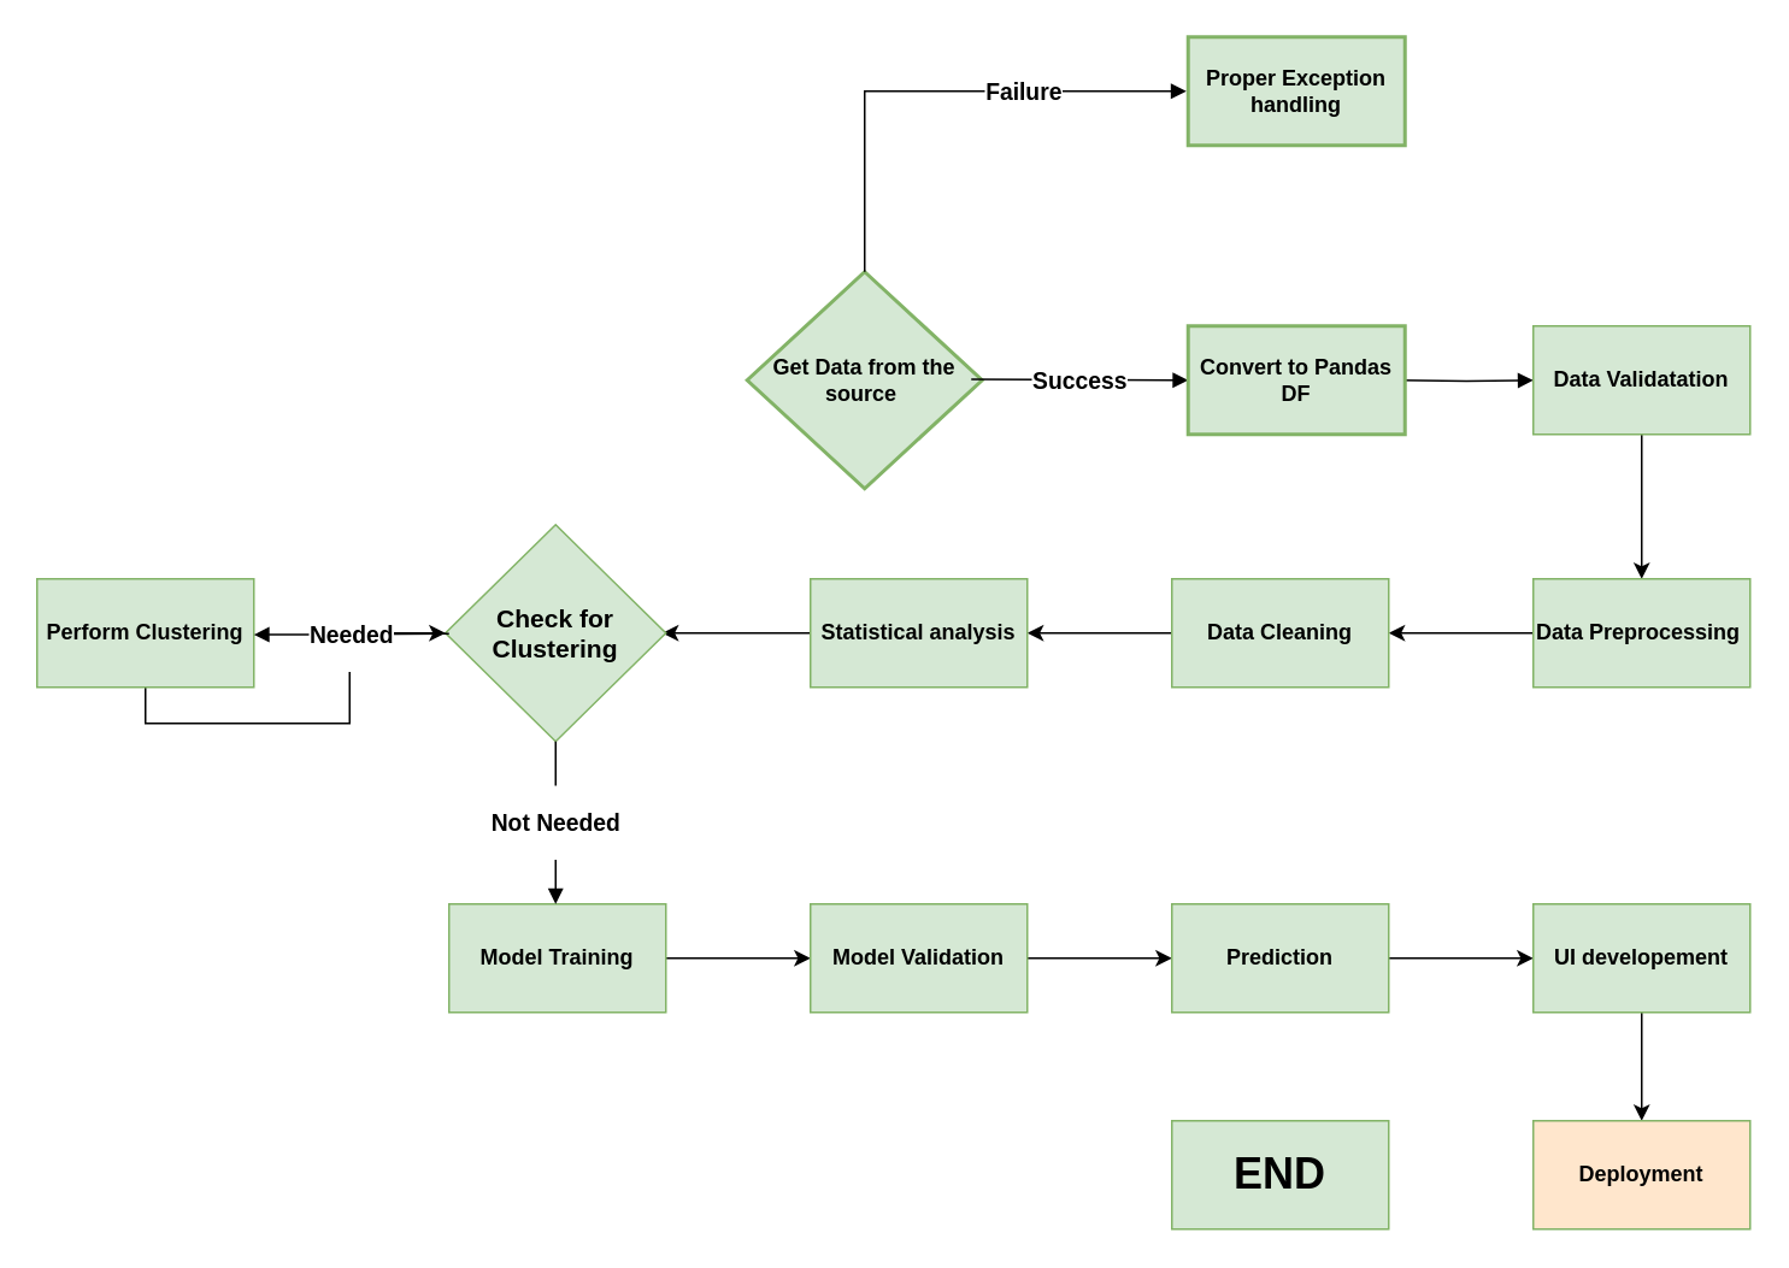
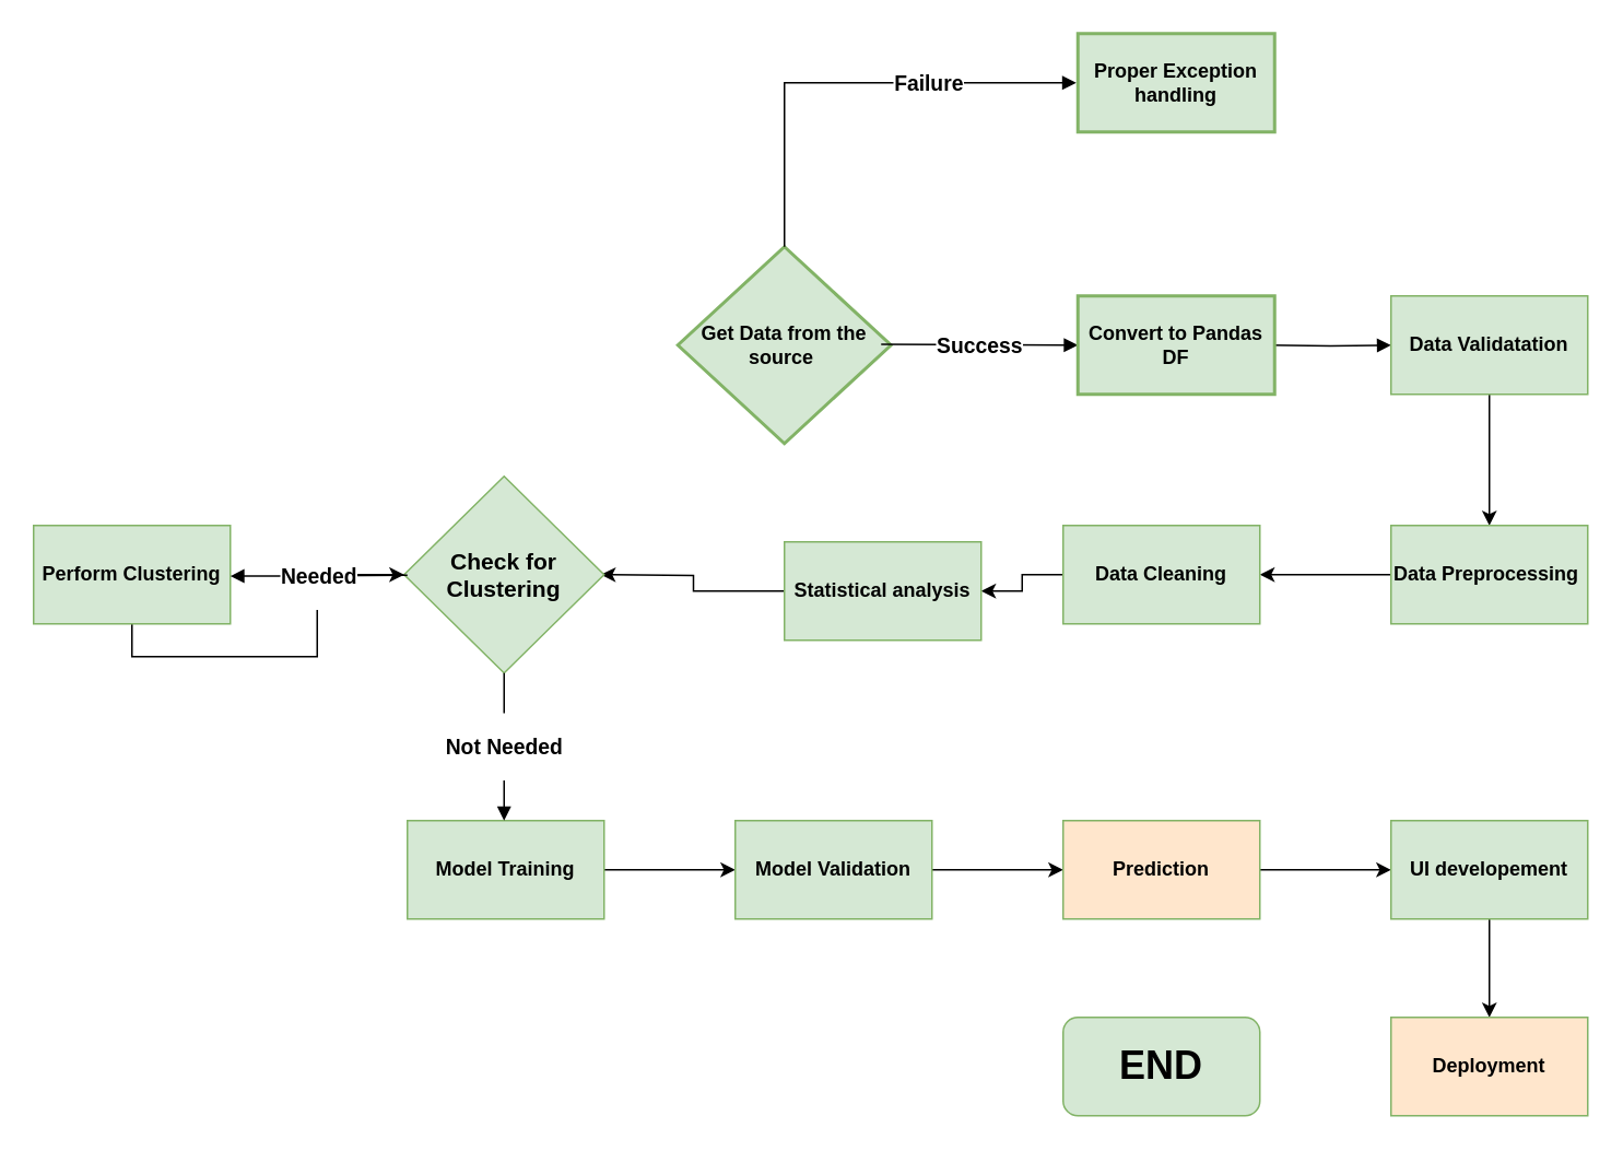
  <mxCell id="0" />
  <mxCell id="1" parent="0" />
  <mxCell id="2" value="&lt;h4&gt;Get Data from the source&amp;nbsp;&lt;/h4&gt;" style="strokeWidth=2;html=1;shape=mxgraph.flowchart.decision;whiteSpace=wrap;fillColor=#d5e8d4;strokeColor=#82b366;shadow=0;" vertex="1" parent="1"><mxGeometry x="413" y="150" width="130" height="120" as="geometry" /></mxCell>
  <mxCell id="3" value="&lt;h4&gt;Proper Exception handling&lt;/h4&gt;" style="whiteSpace=wrap;html=1;fillColor=#d5e8d4;strokeColor=#82b366;strokeWidth=2;shadow=0;" vertex="1" parent="1"><mxGeometry x="657" y="20" width="120" height="60" as="geometry" /></mxCell>
  <mxCell id="4" value="&lt;h3&gt;Failure&lt;/h3&gt;" style="endArrow=block;endFill=1;html=1;rounded=0;exitX=0.5;exitY=0;exitDx=0;exitDy=0;exitPerimeter=0;" edge="1" parent="1" source="2"><mxGeometry x="0.353" width="160" relative="1" as="geometry"><mxPoint x="483" y="20" as="sourcePoint" /><mxPoint x="656" y="50" as="targetPoint" /><Array as="points"><mxPoint x="478" y="50" /></Array><mxPoint as="offset" /></mxGeometry></mxCell>
  <mxCell id="5" value="&lt;h3&gt;&lt;b&gt;Success&lt;/b&gt;&lt;/h3&gt;" style="endArrow=block;endFill=1;html=1;rounded=0;" edge="1" parent="1"><mxGeometry width="160" relative="1" as="geometry"><mxPoint x="537" y="209.5" as="sourcePoint" /><mxPoint x="657" y="210" as="targetPoint" /></mxGeometry></mxCell>
  <mxCell id="6" value="" style="edgeStyle=orthogonalEdgeStyle;rounded=0;orthogonalLoop=1;jettySize=auto;html=1;endArrow=block;endFill=1;" edge="1" parent="1" target="8"><mxGeometry relative="1" as="geometry"><mxPoint x="773" y="210" as="sourcePoint" /></mxGeometry></mxCell>
  <mxCell id="7" value="" style="edgeStyle=orthogonalEdgeStyle;rounded=0;orthogonalLoop=1;jettySize=auto;html=1;" edge="1" parent="1" source="8" target="11"><mxGeometry relative="1" as="geometry" /></mxCell>
  <mxCell id="8" value="&lt;h4&gt;Data Validatation&lt;/h4&gt;" style="whiteSpace=wrap;html=1;fillColor=#d5e8d4;strokeColor=#82b366;" vertex="1" parent="1"><mxGeometry x="848" y="180" width="120" height="60" as="geometry" /></mxCell>
  <mxCell id="9" value="&lt;h4&gt;Convert to Pandas DF&lt;/h4&gt;" style="whiteSpace=wrap;html=1;fillColor=#d5e8d4;strokeColor=#82b366;strokeWidth=2;shadow=0;" vertex="1" parent="1"><mxGeometry x="657" y="180" width="120" height="60" as="geometry" /></mxCell>
  <mxCell id="10" value="" style="edgeStyle=orthogonalEdgeStyle;rounded=0;orthogonalLoop=1;jettySize=auto;html=1;" edge="1" parent="1" source="11" target="13"><mxGeometry relative="1" as="geometry" /></mxCell>
  <mxCell id="11" value="&lt;h4&gt;Data Preprocessing&amp;nbsp;&lt;/h4&gt;" style="whiteSpace=wrap;html=1;fillColor=#d5e8d4;strokeColor=#82b366;" vertex="1" parent="1"><mxGeometry x="848" y="320" width="120" height="60" as="geometry" /></mxCell>
  <mxCell id="12" value="" style="edgeStyle=orthogonalEdgeStyle;rounded=0;orthogonalLoop=1;jettySize=auto;html=1;" edge="1" parent="1" source="13" target="15"><mxGeometry relative="1" as="geometry" /></mxCell>
  <mxCell id="13" value="&lt;h4&gt;Data Cleaning&lt;/h4&gt;" style="whiteSpace=wrap;html=1;fillColor=#d5e8d4;strokeColor=#82b366;" vertex="1" parent="1"><mxGeometry x="648" y="320" width="120" height="60" as="geometry" /></mxCell>
  <mxCell id="14" value="" style="edgeStyle=orthogonalEdgeStyle;rounded=0;orthogonalLoop=1;jettySize=auto;html=1;" edge="1" parent="1" source="15"><mxGeometry relative="1" as="geometry"><mxPoint x="366" y="350" as="targetPoint" /></mxGeometry></mxCell>
- <mxCell id="15" value="&lt;h4&gt;Statistical analysis&lt;/h4&gt;" style="whiteSpace=wrap;html=1;fillColor=#d5e8d4;strokeColor=#82b366;" vertex="1" parent="1"><mxGeometry x="448" y="320" width="120" height="60" as="geometry" /></mxCell>
+ <mxCell id="15" value="&lt;h4&gt;Statistical analysis&lt;/h4&gt;" style="whiteSpace=wrap;html=1;fillColor=#d5e8d4;strokeColor=#82b366;" vertex="1" parent="1"><mxGeometry x="478" y="330" width="120" height="60" as="geometry" /></mxCell>
  <mxCell id="16" value="&lt;h3&gt;Check for Clustering&lt;/h3&gt;" style="rhombus;whiteSpace=wrap;html=1;fillColor=#d5e8d4;strokeColor=#82b366;" vertex="1" parent="1"><mxGeometry x="246" y="290" width="122" height="120" as="geometry" /></mxCell>
  <mxCell id="17" style="edgeStyle=orthogonalEdgeStyle;rounded=0;orthogonalLoop=1;jettySize=auto;html=1;exitX=0.5;exitY=1;exitDx=0;exitDy=0;" edge="1" parent="1" source="18" target="16"><mxGeometry relative="1" as="geometry" /></mxCell>
  <mxCell id="18" value="&lt;h4&gt;Perform Clustering&lt;/h4&gt;" style="whiteSpace=wrap;html=1;fillColor=#d5e8d4;strokeColor=#82b366;" vertex="1" parent="1"><mxGeometry x="20" y="320" width="120" height="60" as="geometry" /></mxCell>
  <mxCell id="19" value="&lt;h3&gt;&lt;b&gt;Needed&lt;/b&gt;&lt;/h3&gt;" style="endArrow=block;endFill=1;html=1;rounded=0;" edge="1" parent="1"><mxGeometry width="160" relative="1" as="geometry"><mxPoint x="248" y="350.41" as="sourcePoint" /><mxPoint x="140" y="350.91" as="targetPoint" /></mxGeometry></mxCell>
  <mxCell id="20" value="" style="edgeStyle=orthogonalEdgeStyle;rounded=0;orthogonalLoop=1;jettySize=auto;html=1;" edge="1" parent="1" source="21" target="24"><mxGeometry relative="1" as="geometry" /></mxCell>
  <mxCell id="21" value="&lt;b&gt;Model Training&lt;/b&gt;" style="whiteSpace=wrap;html=1;fillColor=#d5e8d4;strokeColor=#82b366;" vertex="1" parent="1"><mxGeometry x="248" y="500" width="120" height="60" as="geometry" /></mxCell>
  <mxCell id="22" value="&lt;h3&gt;&lt;b&gt;Not Needed&lt;/b&gt;&lt;/h3&gt;" style="endArrow=block;endFill=1;html=1;rounded=0;exitX=0.5;exitY=1;exitDx=0;exitDy=0;" edge="1" parent="1" source="16"><mxGeometry width="160" relative="1" as="geometry"><mxPoint x="304" y="440" as="sourcePoint" /><mxPoint x="307" y="500" as="targetPoint" /></mxGeometry></mxCell>
  <mxCell id="23" value="" style="edgeStyle=orthogonalEdgeStyle;rounded=0;orthogonalLoop=1;jettySize=auto;html=1;" edge="1" parent="1" source="24" target="26"><mxGeometry relative="1" as="geometry" /></mxCell>
  <mxCell id="24" value="&lt;b&gt;Model Validation&lt;/b&gt;" style="whiteSpace=wrap;html=1;fillColor=#d5e8d4;strokeColor=#82b366;" vertex="1" parent="1"><mxGeometry x="448" y="500" width="120" height="60" as="geometry" /></mxCell>
  <mxCell id="25" value="" style="edgeStyle=orthogonalEdgeStyle;rounded=0;orthogonalLoop=1;jettySize=auto;html=1;" edge="1" parent="1" source="26" target="28"><mxGeometry relative="1" as="geometry" /></mxCell>
- <mxCell id="26" value="&lt;b&gt;Prediction&lt;/b&gt;" style="whiteSpace=wrap;html=1;fillColor=#d5e8d4;strokeColor=#82b366;" vertex="1" parent="1"><mxGeometry x="648" y="500" width="120" height="60" as="geometry" /></mxCell>
+ <mxCell id="26" value="&lt;b&gt;Prediction&lt;/b&gt;" style="whiteSpace=wrap;html=1;fillColor=#ffe6cc;strokeColor=#82b366;" vertex="1" parent="1"><mxGeometry x="648" y="500" width="120" height="60" as="geometry" /></mxCell>
  <mxCell id="27" value="" style="edgeStyle=orthogonalEdgeStyle;rounded=0;orthogonalLoop=1;jettySize=auto;html=1;" edge="1" parent="1" source="28" target="29"><mxGeometry relative="1" as="geometry" /></mxCell>
  <mxCell id="28" value="&lt;b&gt;UI developement&lt;/b&gt;" style="whiteSpace=wrap;html=1;fillColor=#d5e8d4;strokeColor=#82b366;" vertex="1" parent="1"><mxGeometry x="848" y="500" width="120" height="60" as="geometry" /></mxCell>
  <mxCell id="29" value="&lt;b&gt;Deployment&lt;/b&gt;" style="whiteSpace=wrap;html=1;fillColor=#ffe6cc;strokeColor=#82b366;" vertex="1" parent="1"><mxGeometry x="848" y="620" width="120" height="60" as="geometry" /></mxCell>
- <mxCell id="30" value="&lt;font style=&quot;font-size: 24px;&quot;&gt;&lt;b&gt;END&lt;/b&gt;&lt;/font&gt;" style="whiteSpace=wrap;html=1;fillColor=#d5e8d4;strokeColor=#82b366;" vertex="1" parent="1"><mxGeometry x="648" y="620" width="120" height="60" as="geometry" /></mxCell>
+ <mxCell id="30" value="&lt;font style=&quot;font-size: 24px;&quot;&gt;&lt;b&gt;END&lt;/b&gt;&lt;/font&gt;" style="whiteSpace=wrap;html=1;fillColor=#d5e8d4;strokeColor=#82b366;rounded=1;" vertex="1" parent="1"><mxGeometry x="648" y="620" width="120" height="60" as="geometry" /></mxCell>
